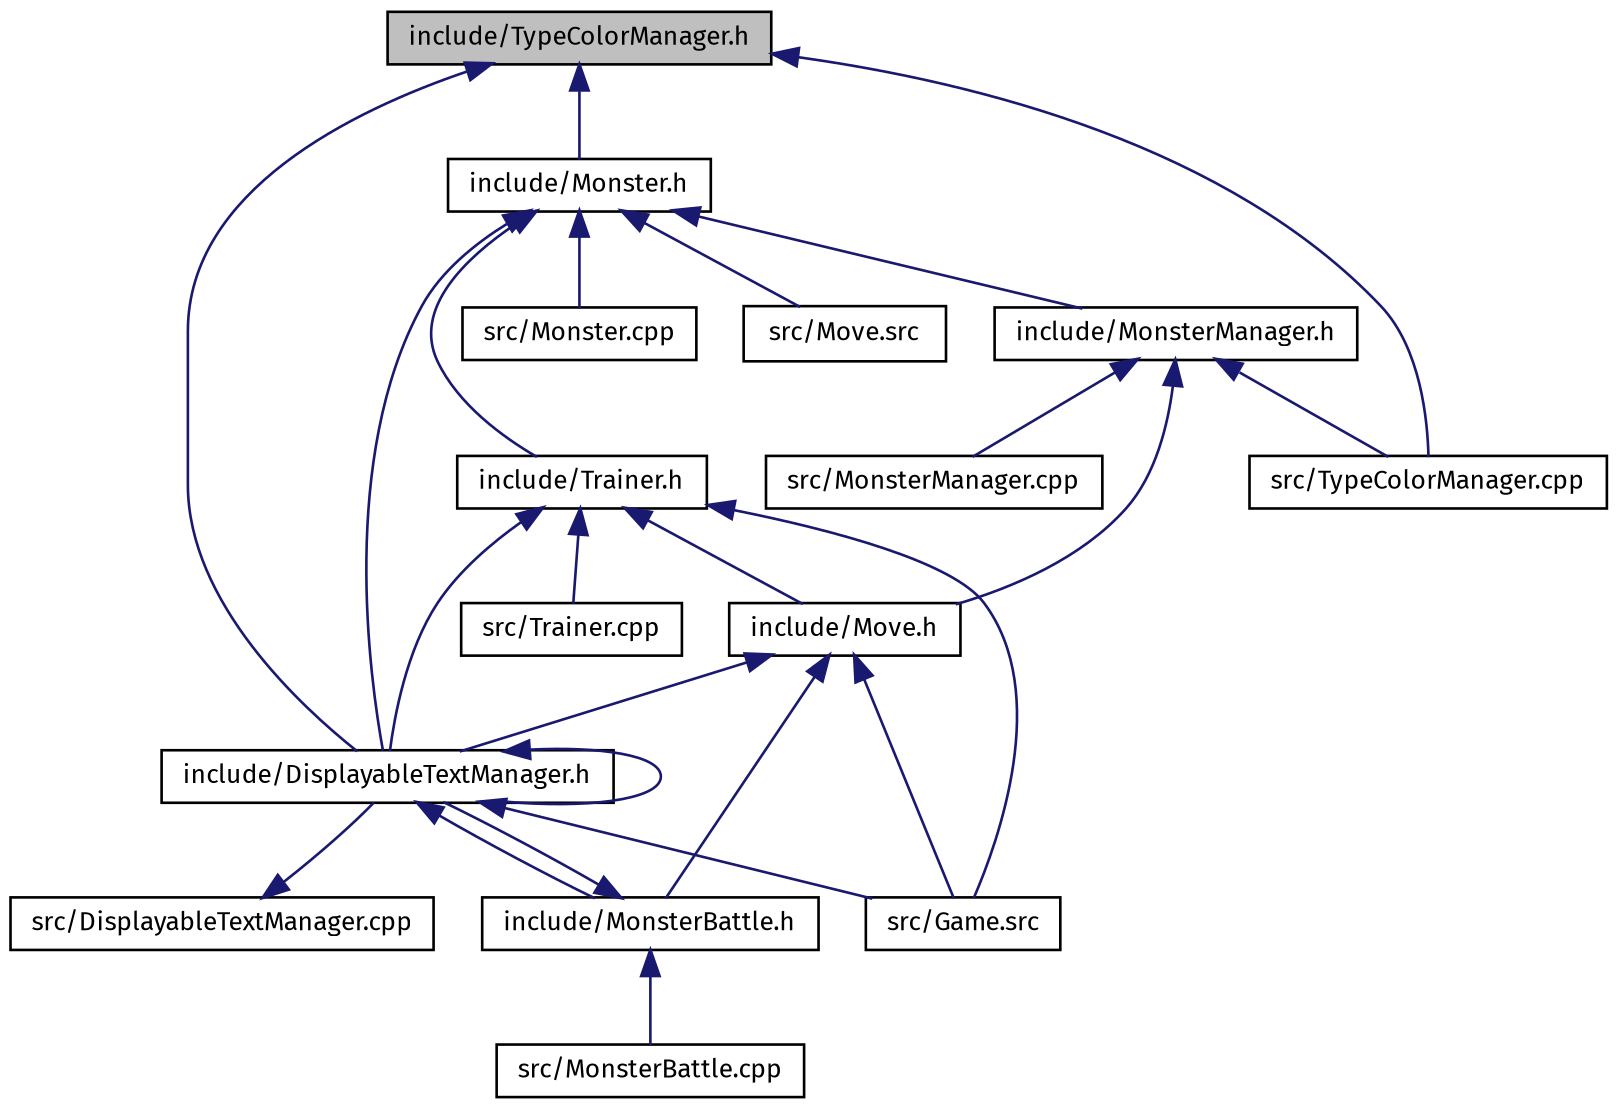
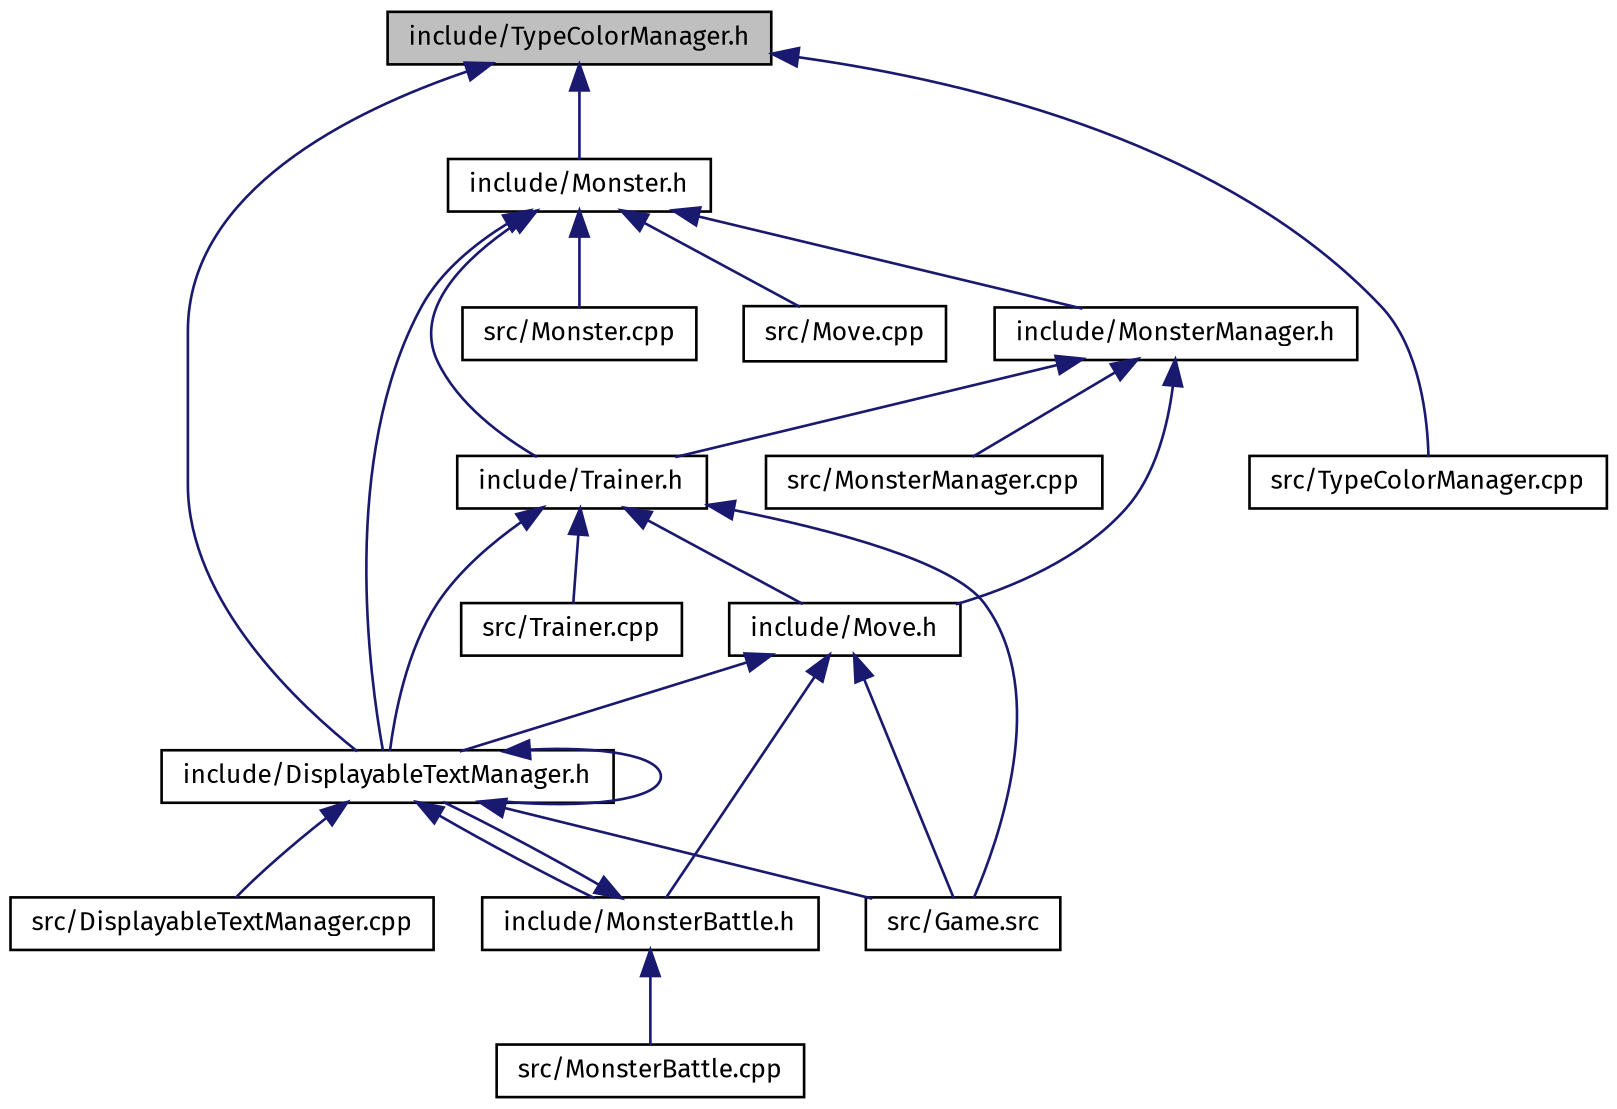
  digraph {
    fontname="Fira Sans"
    node [color=black fillcolor=white fontname="Fira Sans" fontsize=10 shape=record style=filled]
    edge [color=midnightblue dir=back fontname="Fira Sans" fontsize=10 labelfontname=Helvetica labelfontsize=10 style=solid]
    n1 [fillcolor=grey75 fontcolor=black height=0.2 label="include/TypeColorManager.h" width=0.4]
    n2 [height=0.2 label="include/Monster.h" width=0.4]
    n3 [height=0.2 label="include/DisplayableTextManager.h" width=0.4]
    n4 [height=0.2 label="src/TypeColorManager.cpp" width=0.4]
    n5 [height=0.2 label="include/MonsterManager.h" width=0.4]
    n6 [height=0.2 label="include/Trainer.h" width=0.4]
    n7 [height=0.2 label="src/Monster.cpp" width=0.4]
-   n8 [height=0.2 label="src/Move.src" width=0.4]
+   n8 [height=0.2 label="src/Move.cpp" width=0.4]
    n9 [height=0.2 label="include/MonsterBattle.h" width=0.4]
    n10 [height=0.2 label="src/DisplayableTextManager.cpp" width=0.4]
    n11 [height=0.2 label="src/Game.src" width=0.4]
    n12 [height=0.2 label="include/Move.h" width=0.4]
    n13 [height=0.2 label="src/MonsterManager.cpp" width=0.4]
    n14 [height=0.2 label="src/Trainer.cpp" width=0.4]
    n15 [height=0.2 label="src/MonsterBattle.cpp" width=0.4]
    n1 -> n2
    n1 -> n3
    n1 -> n4
    n2 -> n3
    n2 -> n5
    n2 -> n6
    n2 -> n7
    n2 -> n8
    n3 -> n3
    n3 -> n9
-   n10 -> n3
+   n3 -> n10
    n3 -> n11
-   n5 -> n4
+   n5 -> n6
    n5 -> n12
    n5 -> n13
    n6 -> n3
    n6 -> n11
    n6 -> n12
    n6 -> n14
    n9 -> n3
    n9 -> n15
    n12 -> n3
    n12 -> n9
    n12 -> n11
  }
